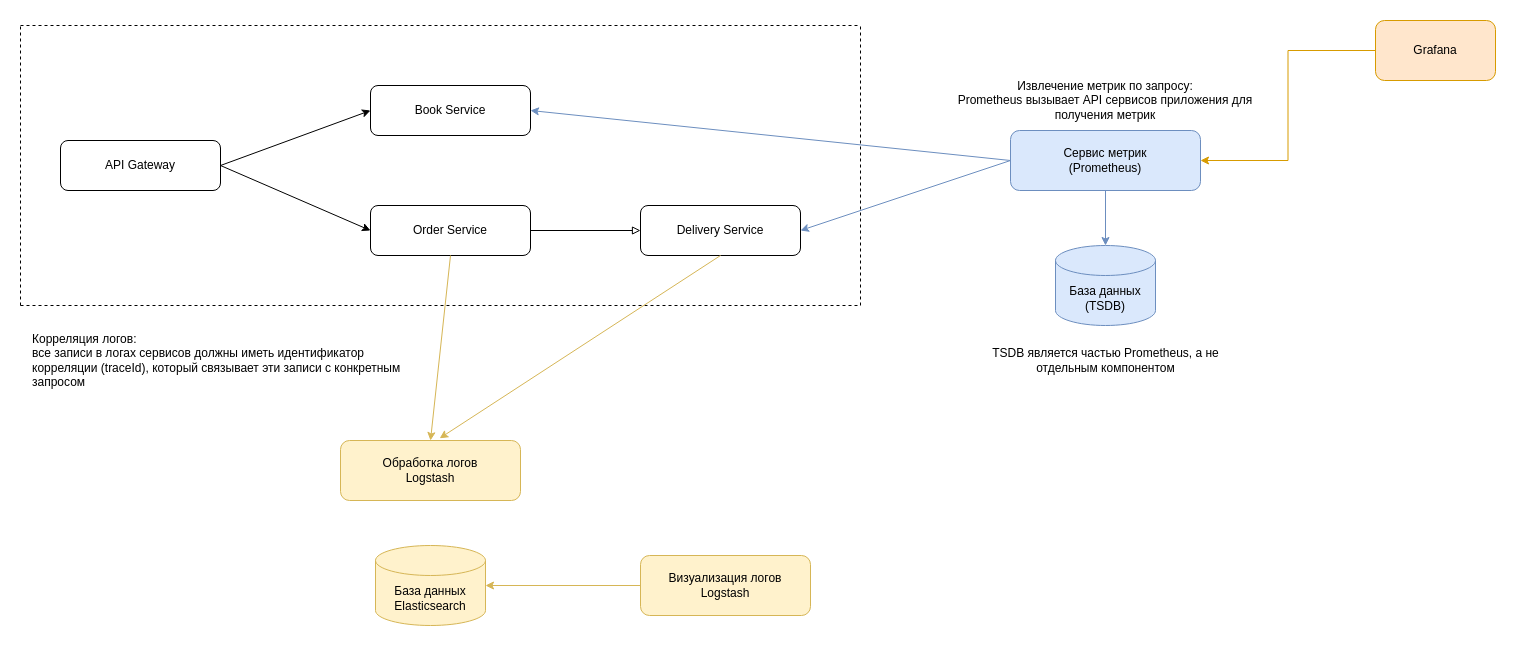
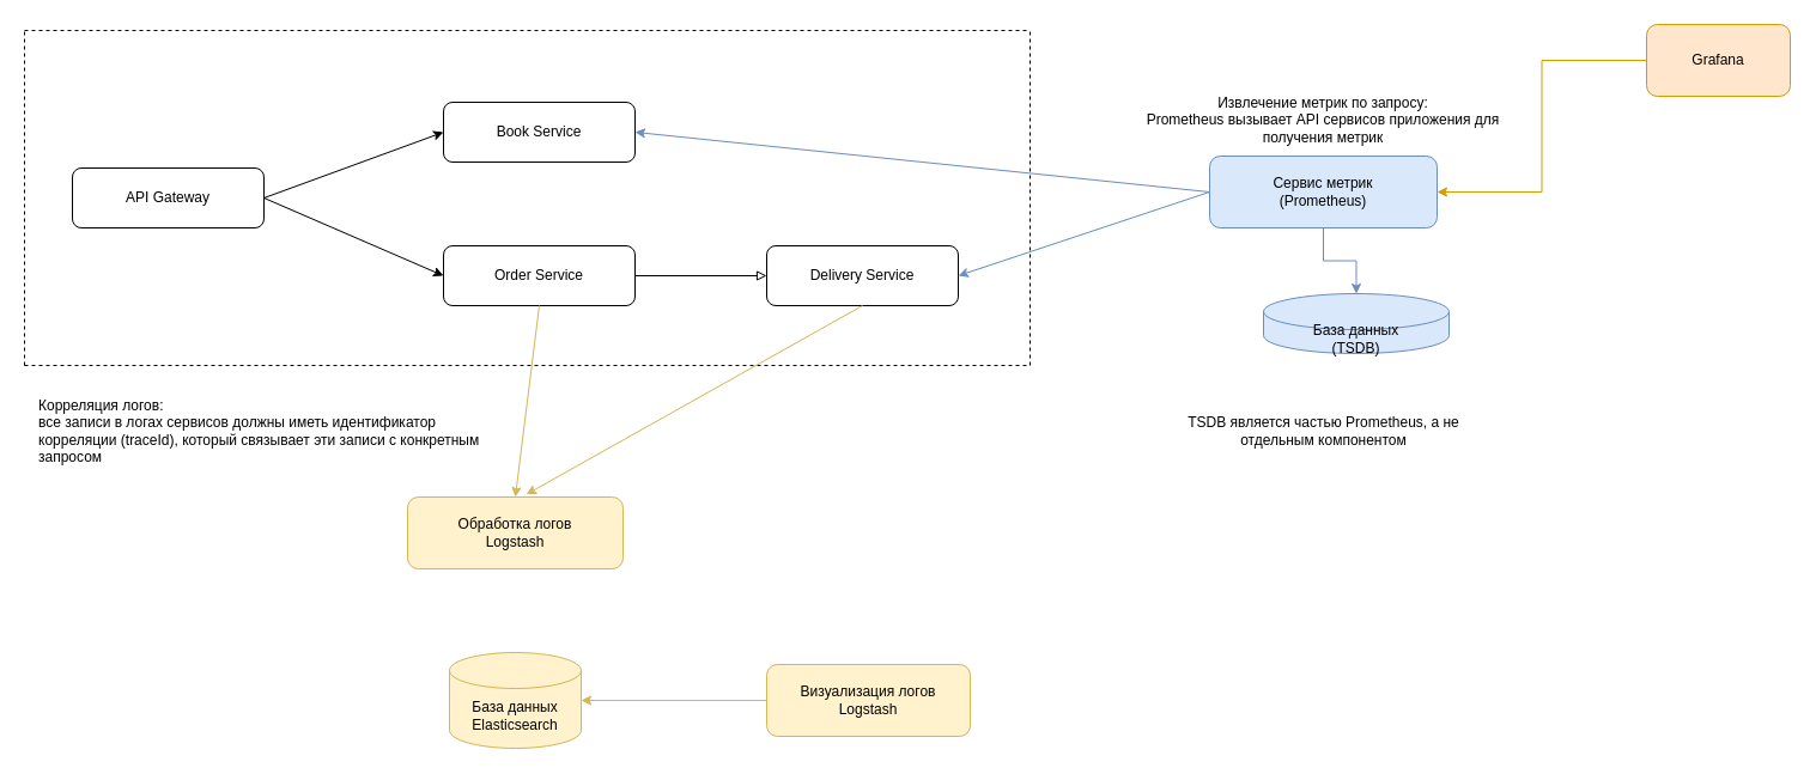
  <mxCell id="0" />
  <mxCell id="1" parent="0" />
  <mxCell id="2" value="Book Service" style="rounded=1;whiteSpace=wrap;html=1;fontSize=12;glass=0;strokeWidth=1;shadow=0;" parent="1" vertex="1"><mxGeometry x="370" y="85" width="160" height="50" as="geometry" /></mxCell>
  <mxCell id="3" value="" style="edgeStyle=orthogonalEdgeStyle;rounded=0;orthogonalLoop=1;jettySize=auto;html=1;endArrow=block;endFill=0;" parent="1" source="4" target="5" edge="1"><mxGeometry relative="1" as="geometry" /></mxCell>
  <mxCell id="4" value="Order Service" style="rounded=1;whiteSpace=wrap;html=1;fontSize=12;glass=0;strokeWidth=1;shadow=0;" parent="1" vertex="1"><mxGeometry x="370" y="205" width="160" height="50" as="geometry" /></mxCell>
  <mxCell id="5" value="Delivery Service" style="rounded=1;whiteSpace=wrap;html=1;fontSize=12;glass=0;strokeWidth=1;shadow=0;" parent="1" vertex="1"><mxGeometry x="640" y="205" width="160" height="50" as="geometry" /></mxCell>
  <mxCell id="6" value="API Gateway" style="rounded=1;whiteSpace=wrap;html=1;fontSize=12;glass=0;strokeWidth=1;shadow=0;" parent="1" vertex="1"><mxGeometry x="60" y="140" width="160" height="50" as="geometry" /></mxCell>
  <mxCell id="7" value="" style="endArrow=classic;html=1;rounded=0;exitX=1;exitY=0.5;exitDx=0;exitDy=0;entryX=0;entryY=0.5;entryDx=0;entryDy=0;" parent="1" source="6" target="2" edge="1"><mxGeometry width="50" height="50" relative="1" as="geometry"><mxPoint x="370" y="95" as="sourcePoint" /><mxPoint x="420" y="45" as="targetPoint" /></mxGeometry></mxCell>
  <mxCell id="8" value="" style="endArrow=classic;html=1;rounded=0;exitX=1;exitY=0.5;exitDx=0;exitDy=0;entryX=0;entryY=0.5;entryDx=0;entryDy=0;" parent="1" source="6" target="4" edge="1"><mxGeometry width="50" height="50" relative="1" as="geometry"><mxPoint x="370" y="95" as="sourcePoint" /><mxPoint x="420" y="45" as="targetPoint" /></mxGeometry></mxCell>
  <mxCell id="9" value="" style="endArrow=none;dashed=1;html=1;rounded=0;" parent="1" edge="1"><mxGeometry width="50" height="50" relative="1" as="geometry"><mxPoint x="860" y="305" as="sourcePoint" /><mxPoint x="860" y="25" as="targetPoint" /></mxGeometry></mxCell>
  <mxCell id="10" value="" style="endArrow=none;dashed=1;html=1;rounded=0;" parent="1" edge="1"><mxGeometry width="50" height="50" relative="1" as="geometry"><mxPoint x="20" y="305" as="sourcePoint" /><mxPoint x="860" y="305" as="targetPoint" /></mxGeometry></mxCell>
  <mxCell id="11" value="" style="endArrow=none;dashed=1;html=1;rounded=0;" parent="1" edge="1"><mxGeometry width="50" height="50" relative="1" as="geometry"><mxPoint x="20" y="305" as="sourcePoint" /><mxPoint x="20" y="25" as="targetPoint" /></mxGeometry></mxCell>
  <mxCell id="12" value="" style="endArrow=none;dashed=1;html=1;rounded=0;" parent="1" edge="1"><mxGeometry width="50" height="50" relative="1" as="geometry"><mxPoint x="20" y="25" as="sourcePoint" /><mxPoint x="860" y="25" as="targetPoint" /></mxGeometry></mxCell>
  <mxCell id="13" value="" style="edgeStyle=orthogonalEdgeStyle;rounded=0;orthogonalLoop=1;jettySize=auto;html=1;fillColor=#dae8fc;strokeColor=#6c8ebf;" parent="1" source="14" target="18" edge="1"><mxGeometry relative="1" as="geometry" /></mxCell>
  <mxCell id="14" value="Сервис метрик &lt;br&gt;(Prometheus)" style="rounded=1;whiteSpace=wrap;html=1;fillColor=#dae8fc;strokeColor=#6c8ebf;" parent="1" vertex="1"><mxGeometry x="1010" y="130" width="190" height="60" as="geometry" /></mxCell>
  <mxCell id="15" value="" style="endArrow=classic;html=1;rounded=0;exitX=0;exitY=0.5;exitDx=0;exitDy=0;entryX=1;entryY=0.5;entryDx=0;entryDy=0;fillColor=#dae8fc;strokeColor=#6c8ebf;" parent="1" source="14" target="2" edge="1"><mxGeometry width="50" height="50" relative="1" as="geometry"><mxPoint x="610" y="155" as="sourcePoint" /><mxPoint x="660" y="105" as="targetPoint" /></mxGeometry></mxCell>
  <mxCell id="16" value="" style="endArrow=classic;html=1;rounded=0;exitX=0;exitY=0.5;exitDx=0;exitDy=0;entryX=1;entryY=0.5;entryDx=0;entryDy=0;fillColor=#dae8fc;strokeColor=#6c8ebf;" parent="1" source="14" target="5" edge="1"><mxGeometry width="50" height="50" relative="1" as="geometry"><mxPoint x="620" y="155" as="sourcePoint" /><mxPoint x="670" y="105" as="targetPoint" /></mxGeometry></mxCell>
  <mxCell id="17" value="Извлечение метрик по запросу:&lt;br&gt;Prometheus вызывает API сервисов приложения для получения метрик" style="text;html=1;align=center;verticalAlign=middle;whiteSpace=wrap;rounded=0;" parent="1" vertex="1"><mxGeometry x="945" y="75" width="320" height="50" as="geometry" /></mxCell>
- <mxCell id="18" value="База данных&lt;br&gt;(TSDB)" style="shape=cylinder3;whiteSpace=wrap;html=1;boundedLbl=1;backgroundOutline=1;size=15;fillColor=#dae8fc;strokeColor=#6c8ebf;" parent="1" vertex="1"><mxGeometry x="1055" y="245" width="100" height="80" as="geometry" /></mxCell>
+ <mxCell id="18" value="База данных&lt;br&gt;(TSDB)" style="shape=cylinder3;whiteSpace=wrap;html=1;boundedLbl=1;backgroundOutline=1;size=15;fillColor=#dae8fc;strokeColor=#6c8ebf;" parent="1" vertex="1"><mxGeometry x="1055" y="245" width="155" height="50" as="geometry" /></mxCell>
  <mxCell id="19" value="TSDB является частью Prometheus, а не отдельным компонентом" style="text;html=1;align=center;verticalAlign=middle;whiteSpace=wrap;rounded=0;" parent="1" vertex="1"><mxGeometry x="977.5" y="335" width="255" height="50" as="geometry" /></mxCell>
  <mxCell id="20" style="edgeStyle=orthogonalEdgeStyle;rounded=0;orthogonalLoop=1;jettySize=auto;html=1;entryX=1;entryY=0.5;entryDx=0;entryDy=0;fillColor=#ffe6cc;strokeColor=#d79b00;" parent="1" source="21" target="14" edge="1"><mxGeometry relative="1" as="geometry" /></mxCell>
  <mxCell id="21" value="Grafana" style="rounded=1;whiteSpace=wrap;html=1;fillColor=#ffe6cc;strokeColor=#d79b00;" parent="1" vertex="1"><mxGeometry x="1375" y="20" width="120" height="60" as="geometry" /></mxCell>
- <mxCell id="22" value="Обработка логов&lt;br&gt;Logstash" style="rounded=1;whiteSpace=wrap;html=1;fillColor=#fff2cc;strokeColor=#d6b656;" parent="1" vertex="1"><mxGeometry x="340" y="440" width="180" height="60" as="geometry" /></mxCell>
+ <mxCell id="22" value="Обработка логов&lt;br&gt;Logstash" style="rounded=1;whiteSpace=wrap;html=1;fillColor=#fff2cc;strokeColor=#d6b656;" parent="1" vertex="1"><mxGeometry x="340" y="415" width="180" height="60" as="geometry" /></mxCell>
  <mxCell id="23" value="База данных&lt;br&gt;Elasticsearch" style="shape=cylinder3;whiteSpace=wrap;html=1;boundedLbl=1;backgroundOutline=1;size=15;fillColor=#fff2cc;strokeColor=#d6b656;" parent="1" vertex="1"><mxGeometry x="375" y="545" width="110" height="80" as="geometry" /></mxCell>
  <mxCell id="24" value="" style="endArrow=classic;html=1;rounded=0;exitX=0.5;exitY=1;exitDx=0;exitDy=0;entryX=0.5;entryY=0;entryDx=0;entryDy=0;fillColor=#fff2cc;strokeColor=#d6b656;" parent="1" source="4" target="22" edge="1"><mxGeometry width="50" height="50" relative="1" as="geometry"><mxPoint x="600" y="435" as="sourcePoint" /><mxPoint x="650" y="385" as="targetPoint" /></mxGeometry></mxCell>
  <mxCell id="25" value="" style="endArrow=classic;html=1;rounded=0;exitX=0.5;exitY=1;exitDx=0;exitDy=0;entryX=0.551;entryY=-0.037;entryDx=0;entryDy=0;entryPerimeter=0;fillColor=#fff2cc;strokeColor=#d6b656;" parent="1" source="5" target="22" edge="1"><mxGeometry width="50" height="50" relative="1" as="geometry"><mxPoint x="600" y="435" as="sourcePoint" /><mxPoint x="650" y="385" as="targetPoint" /></mxGeometry></mxCell>
  <mxCell id="26" style="edgeStyle=orthogonalEdgeStyle;rounded=0;orthogonalLoop=1;jettySize=auto;html=1;fillColor=#fff2cc;strokeColor=#d6b656;" parent="1" source="27" target="23" edge="1"><mxGeometry relative="1" as="geometry" /></mxCell>
  <mxCell id="27" value="Визуализация логов&lt;br&gt;Logstash" style="rounded=1;whiteSpace=wrap;html=1;fillColor=#fff2cc;fillStyle=auto;strokeColor=#d6b656;" parent="1" vertex="1"><mxGeometry x="640" y="555" width="170" height="60" as="geometry" /></mxCell>
  <mxCell id="28" value="Корреляция логов:&lt;br&gt;все записи в логах сервисов должны иметь идентификатор корреляции (traceId), который связывает эти записи с конкретным запросом" style="text;html=1;align=left;verticalAlign=middle;whiteSpace=wrap;rounded=0;" parent="1" vertex="1"><mxGeometry x="30" y="320" width="390" height="80" as="geometry" /></mxCell>
